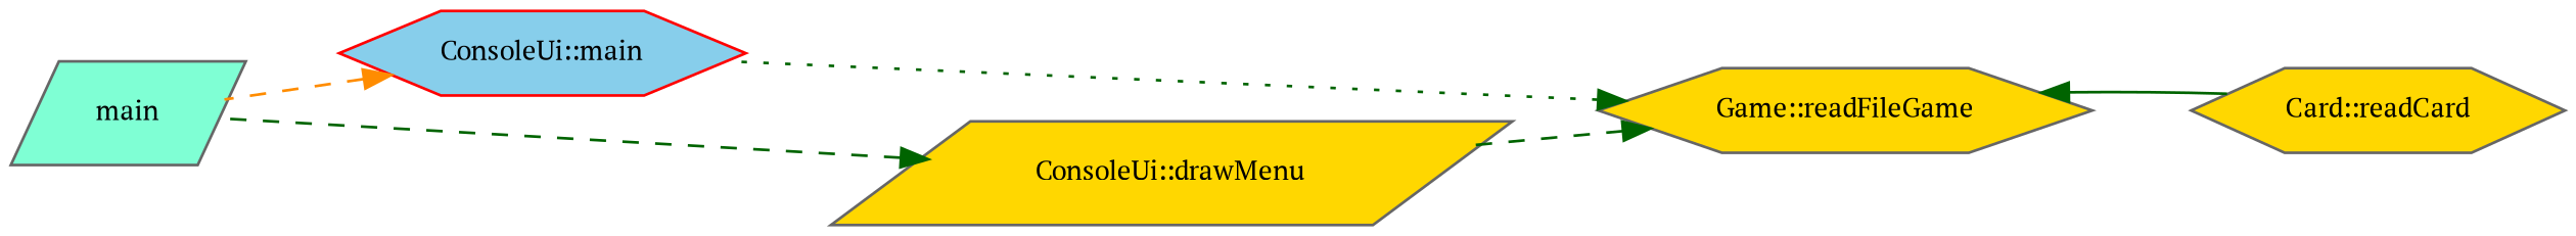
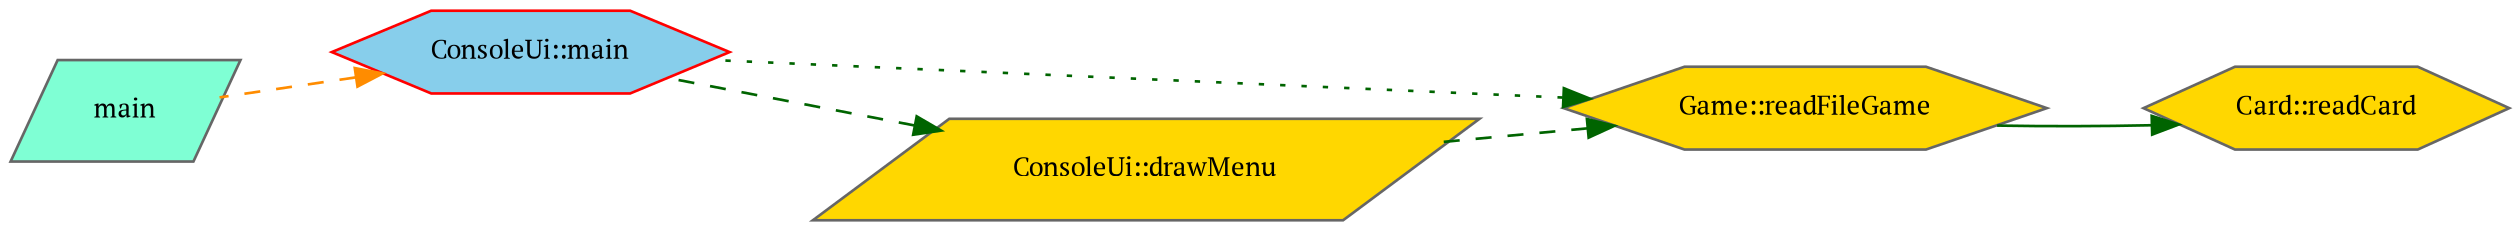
  digraph {
    fontname="PT Serif"
    rankdir=RL
    node [color=gray40 fillcolor=gold fontname="PT Serif" fontsize=10 shape=hexagon style=filled]
    edge [color=darkgreen dir=back fontname="PT Serif" fontsize=10 labelfontname=Helvetica labelfontsize=10 style=dashed]
    n1 [fontcolor=black height=0.2 label="Card::readCard" width=0.4]
    n2 [height=0.2 label="Game::readFileGame" width=0.4]
    n3 [height=0.2 label="ConsoleUi::drawMenu" shape=parallelogram width=0.4]
    n4 [color=red fillcolor=skyblue height=0.2 label="ConsoleUi::main" width=0.4]
    n5 [fillcolor=aquamarine height=0.2 label=main shape=parallelogram width=0.4]
-   n2 -> n1 [style=solid]
+   n1 -> n2 [style=solid]
    n2 -> n3
    n2 -> n4 [style=dotted]
-   n3 -> n5
+   n3 -> n4
    n4 -> n5 [color=darkorange]
  }
